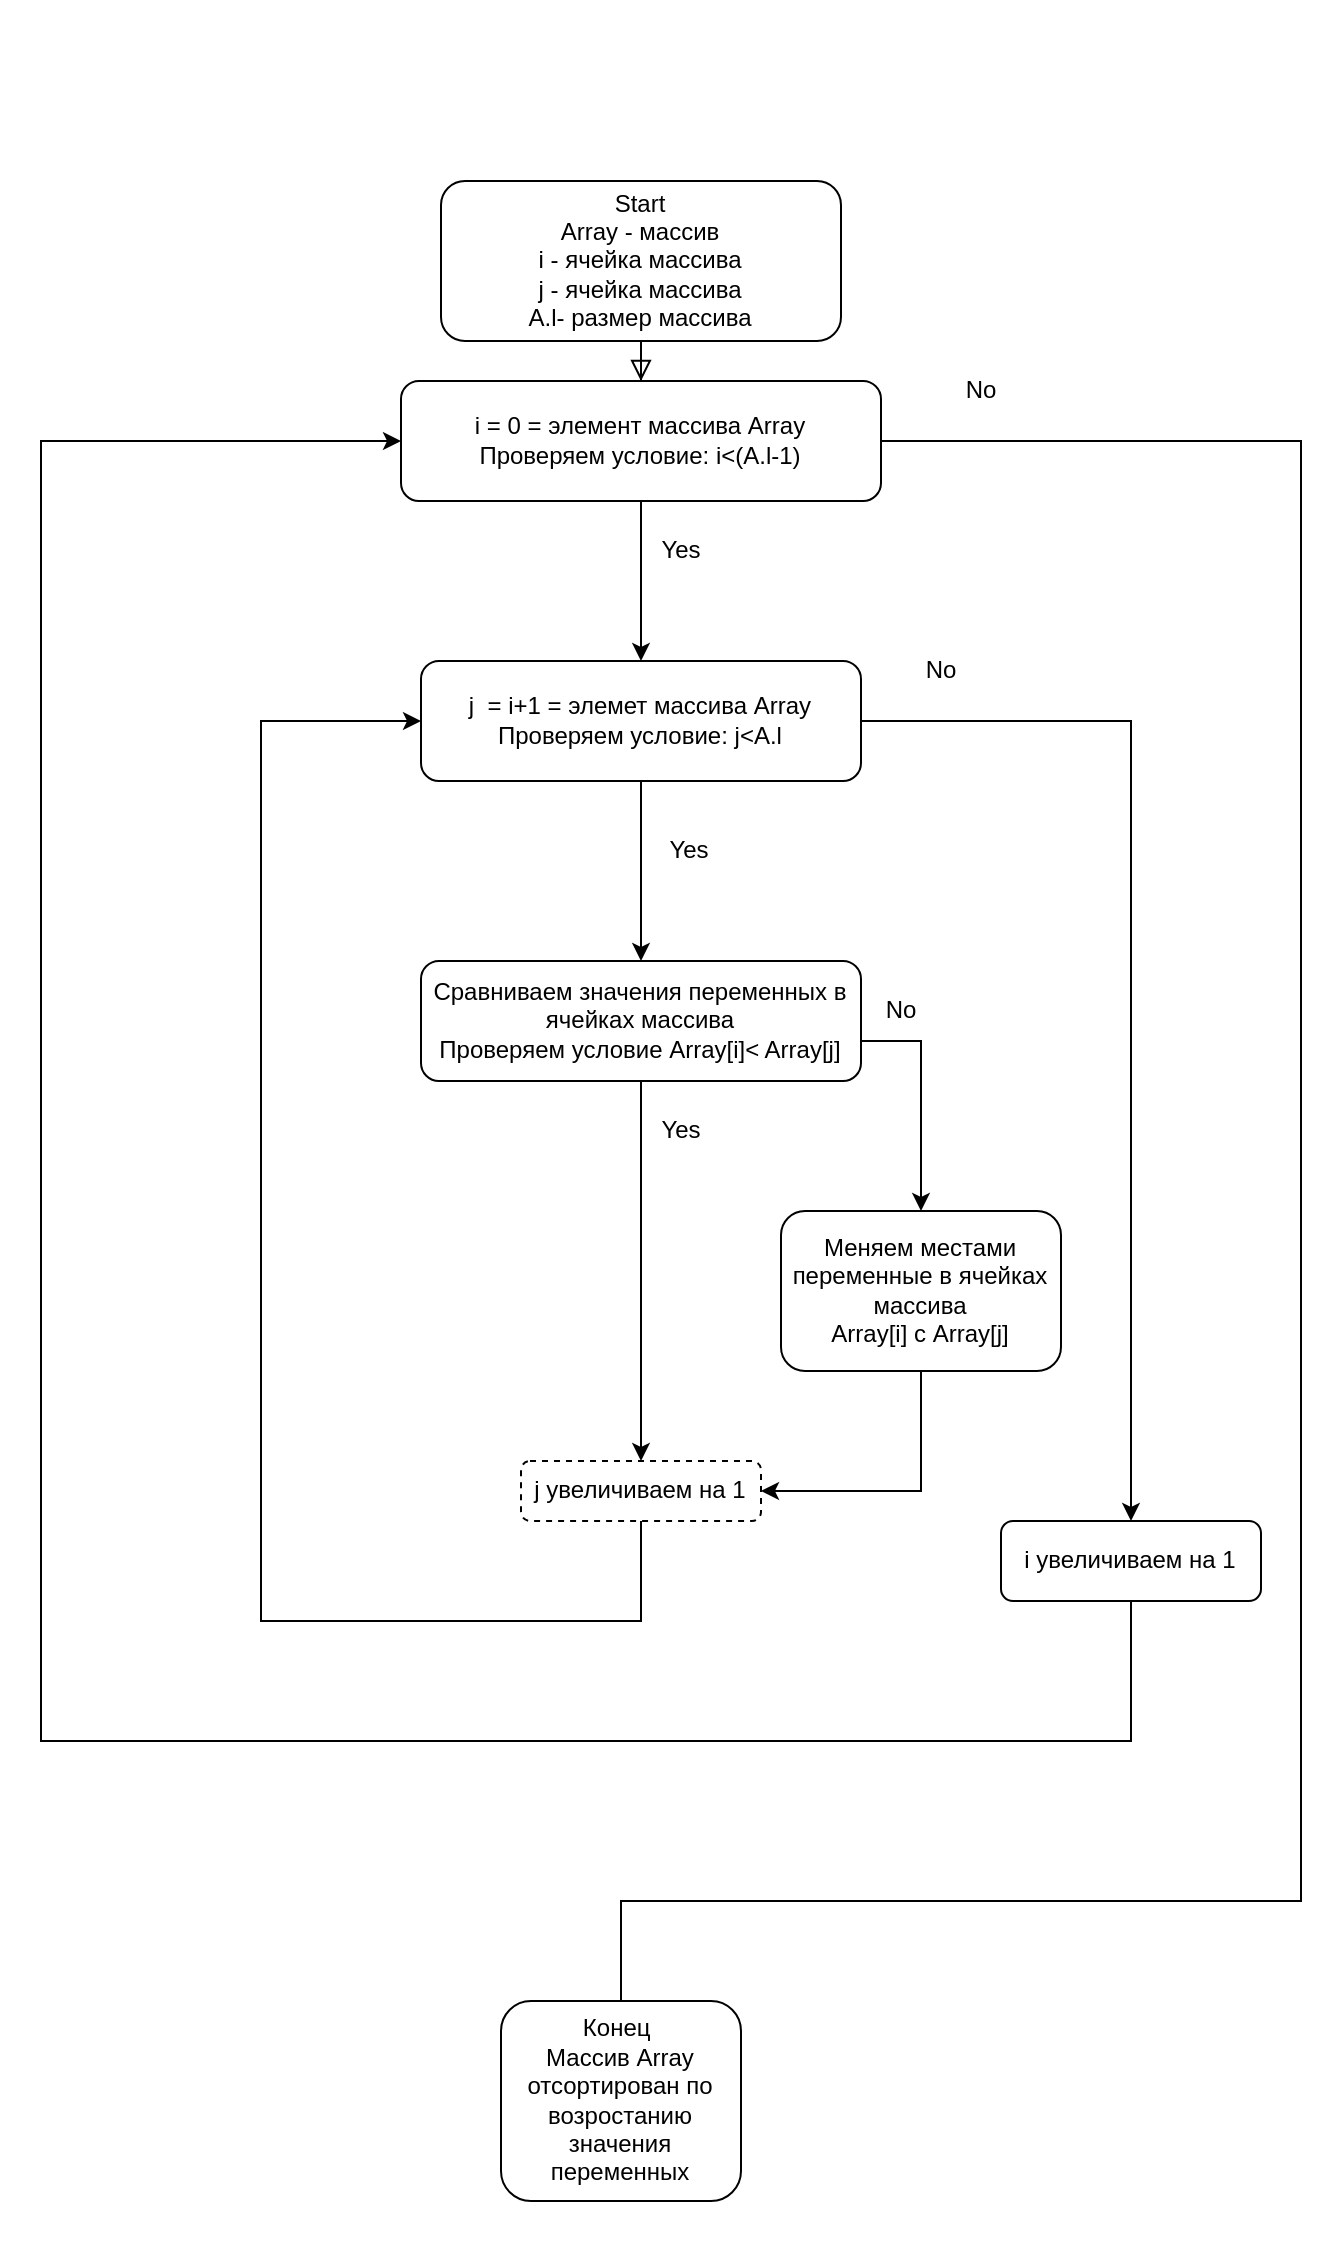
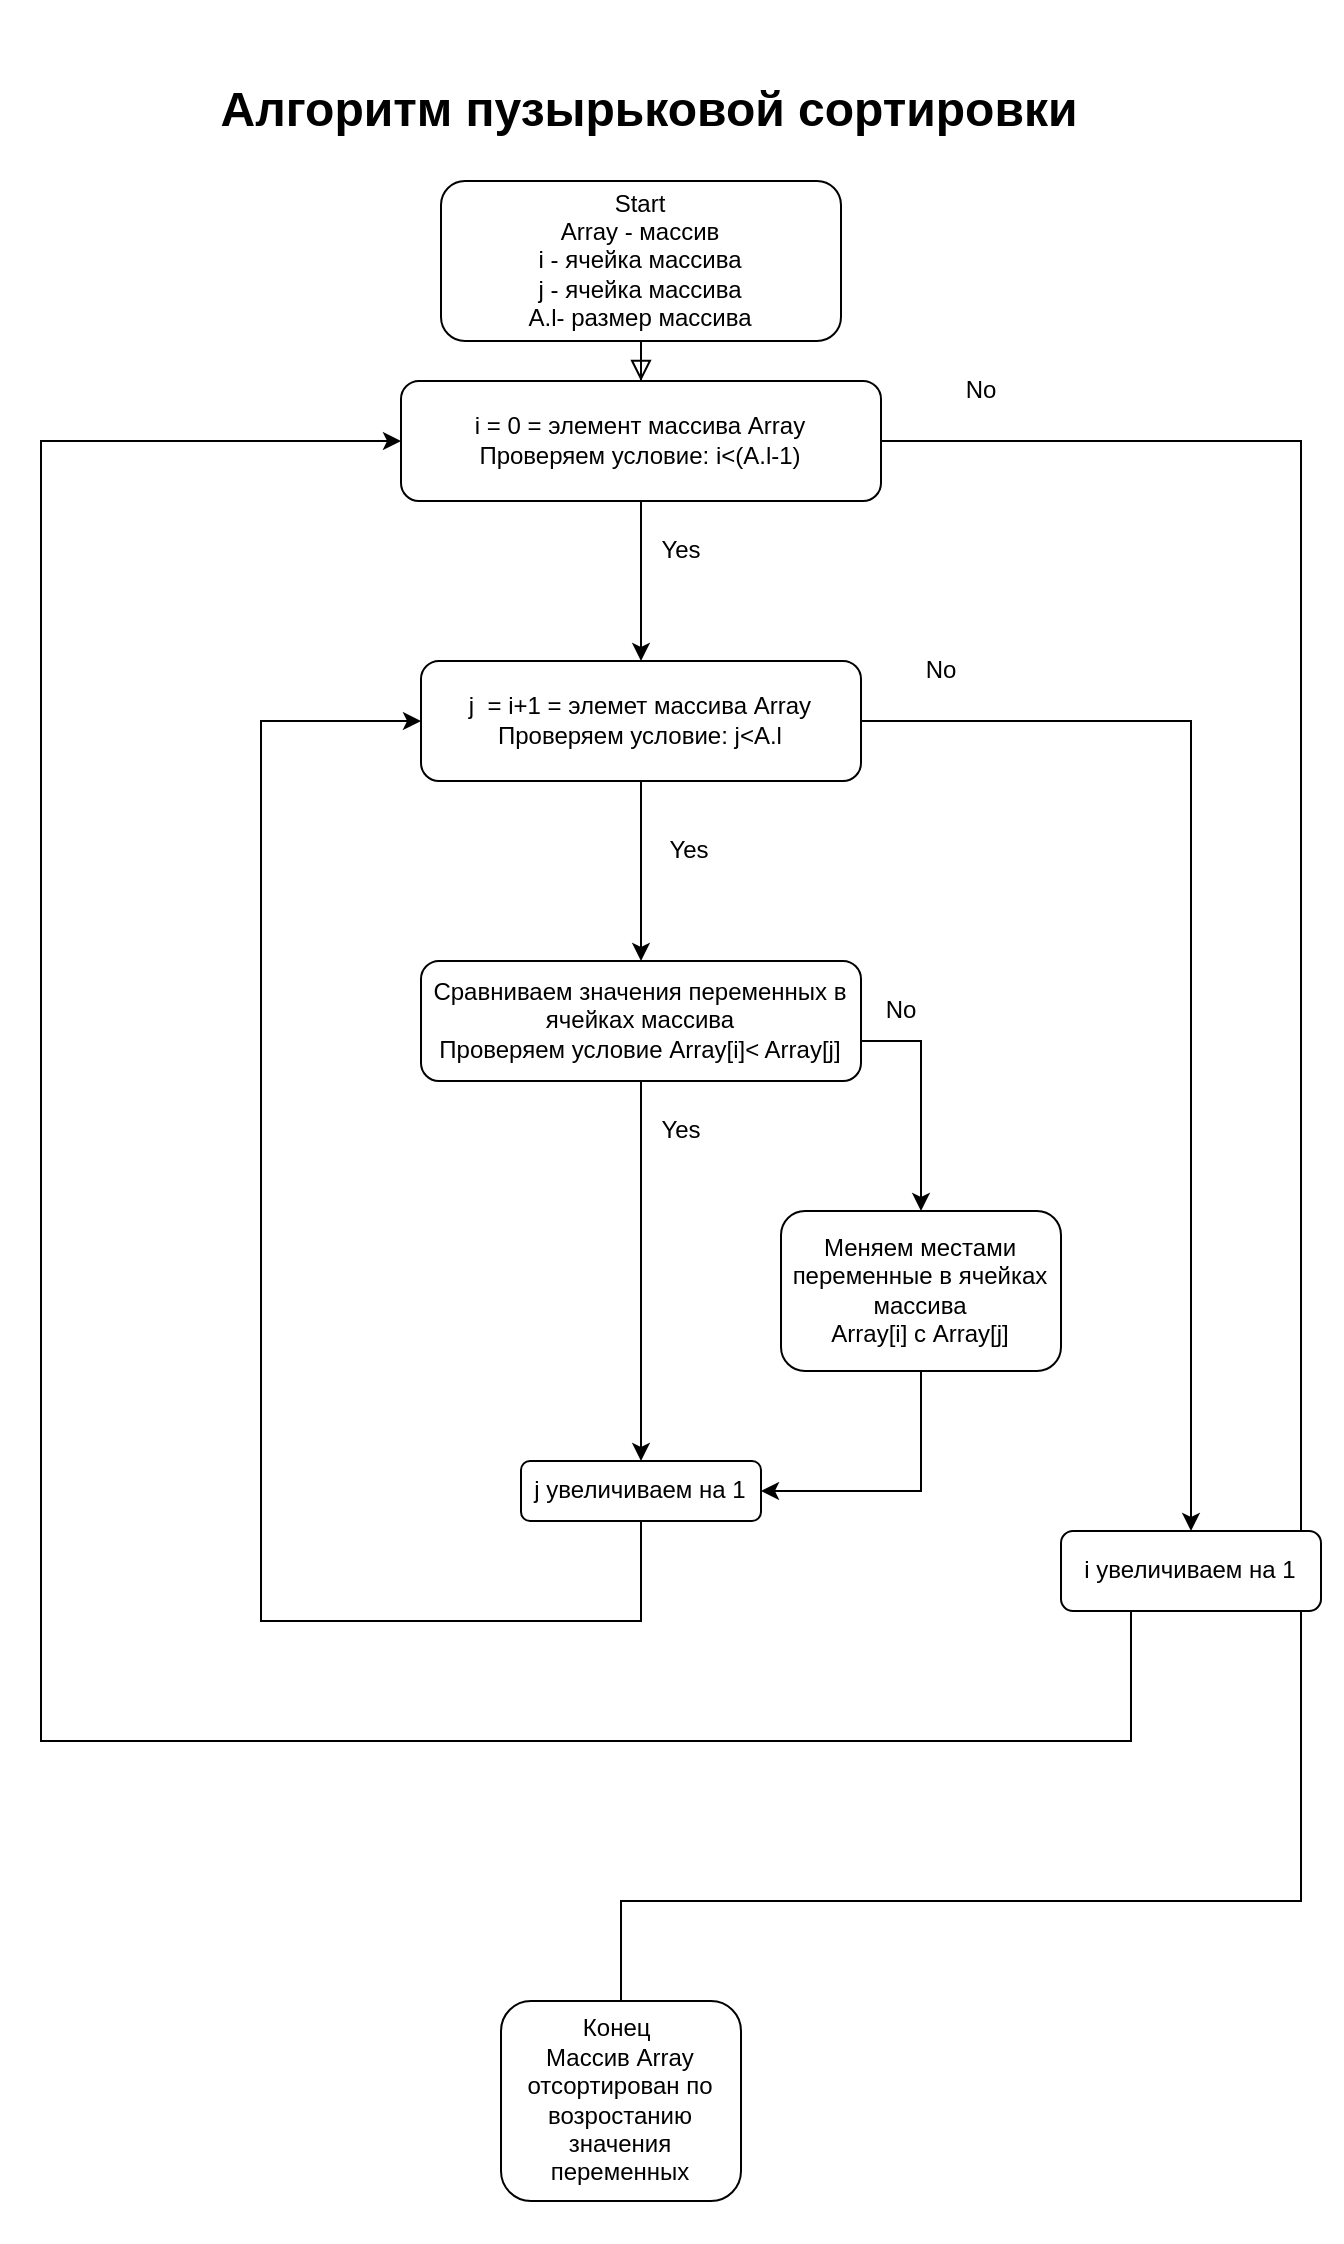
  <mxCell id="0" />
  <mxCell id="1" parent="0" />
  <mxCell id="2" value="" style="rounded=0;html=1;jettySize=auto;orthogonalLoop=1;fontSize=11;endArrow=block;endFill=0;endSize=8;strokeWidth=1;shadow=0;labelBackgroundColor=none;edgeStyle=orthogonalEdgeStyle;" parent="1" source="3" target="6" edge="1"><mxGeometry relative="1" as="geometry"><mxPoint x="130" y="190" as="targetPoint" /><Array as="points" /></mxGeometry></mxCell>
  <mxCell id="3" value="Start&lt;br&gt;Array - массив&lt;br&gt;i - ячейка массива&lt;br&gt;j - ячейка массива&lt;br&gt;A.l- размер массива" style="rounded=1;whiteSpace=wrap;html=1;fontSize=12;glass=0;strokeWidth=1;shadow=0;" parent="1" vertex="1"><mxGeometry x="220" y="90" width="200" height="80" as="geometry" /></mxCell>
  <mxCell id="4" style="edgeStyle=orthogonalEdgeStyle;rounded=0;orthogonalLoop=1;jettySize=auto;html=1;exitX=0.5;exitY=1;exitDx=0;exitDy=0;entryX=0.5;entryY=0;entryDx=0;entryDy=0;" parent="1" source="6" target="10" edge="1"><mxGeometry relative="1" as="geometry" /></mxCell>
  <mxCell id="5" value="" style="edgeStyle=orthogonalEdgeStyle;rounded=0;orthogonalLoop=1;jettySize=auto;html=1;entryX=1;entryY=0.5;entryDx=0;entryDy=0;" parent="1" source="6" target="23" edge="1"><mxGeometry relative="1" as="geometry"><mxPoint x="630" y="710" as="targetPoint" /><Array as="points"><mxPoint x="650" y="220" /><mxPoint x="650" y="950" /><mxPoint x="310" y="950" /><mxPoint x="310" y="1050" /></Array></mxGeometry></mxCell>
  <mxCell id="6" value="i = 0 = элемент массива Array&lt;br&gt;Проверяем условие: i&amp;lt;(A.l-1)" style="rounded=1;whiteSpace=wrap;html=1;" parent="1" vertex="1"><mxGeometry x="200" y="190" width="240" height="60" as="geometry" /></mxCell>
  <mxCell id="7" value="" style="edgeStyle=orthogonalEdgeStyle;rounded=0;orthogonalLoop=1;jettySize=auto;html=1;" parent="1" source="10" target="13" edge="1"><mxGeometry relative="1" as="geometry" /></mxCell>
  <mxCell id="8" value="" style="edgeStyle=orthogonalEdgeStyle;rounded=0;orthogonalLoop=1;jettySize=auto;html=1;entryX=0;entryY=0.5;entryDx=0;entryDy=0;startArrow=none;" parent="1" source="25" target="6" edge="1"><mxGeometry relative="1" as="geometry"><mxPoint x="-60" y="660" as="targetPoint" /><Array as="points"><mxPoint x="565" y="870" /><mxPoint x="20" y="870" /><mxPoint x="20" y="220" /></Array></mxGeometry></mxCell>
  <mxCell id="9" value="" style="edgeStyle=orthogonalEdgeStyle;rounded=0;orthogonalLoop=1;jettySize=auto;html=1;entryX=0.5;entryY=0;entryDx=0;entryDy=0;" edge="1" parent="1" source="10" target="25"><mxGeometry relative="1" as="geometry"><mxPoint x="560" y="640" as="targetPoint" /></mxGeometry></mxCell>
  <mxCell id="10" value="j&amp;nbsp; = i+1 = элемет массива Array&lt;br&gt;Проверяем условие: j&amp;lt;A.l" style="rounded=1;whiteSpace=wrap;html=1;" parent="1" vertex="1"><mxGeometry x="210" y="330" width="220" height="60" as="geometry" /></mxCell>
  <mxCell id="11" value="" style="edgeStyle=orthogonalEdgeStyle;rounded=0;orthogonalLoop=1;jettySize=auto;html=1;" parent="1" source="13" target="15" edge="1"><mxGeometry relative="1" as="geometry"><Array as="points"><mxPoint x="320" y="500" /><mxPoint x="320" y="500" /></Array></mxGeometry></mxCell>
  <mxCell id="12" value="" style="edgeStyle=orthogonalEdgeStyle;rounded=0;orthogonalLoop=1;jettySize=auto;html=1;" parent="1" source="13" target="17" edge="1"><mxGeometry relative="1" as="geometry"><Array as="points"><mxPoint x="460" y="520" /></Array></mxGeometry></mxCell>
  <mxCell id="13" value="Сравниваем значения переменных в ячейках массива&lt;br&gt;Проверяем условие Array[i]&amp;lt; Array[j]" style="rounded=1;whiteSpace=wrap;html=1;" parent="1" vertex="1"><mxGeometry x="210" y="480" width="220" height="60" as="geometry" /></mxCell>
  <mxCell id="14" value="" style="edgeStyle=orthogonalEdgeStyle;rounded=0;orthogonalLoop=1;jettySize=auto;html=1;entryX=0;entryY=0.5;entryDx=0;entryDy=0;" parent="1" source="15" target="10" edge="1"><mxGeometry relative="1" as="geometry"><mxPoint x="-10" y="340" as="targetPoint" /><Array as="points"><mxPoint x="320" y="810" /><mxPoint x="130" y="810" /><mxPoint x="130" y="360" /></Array></mxGeometry></mxCell>
- <mxCell id="15" value="j увеличиваем на 1" style="rounded=1;whiteSpace=wrap;html=1;dashed=1;" parent="1" vertex="1"><mxGeometry x="260" y="730" width="120" height="30" as="geometry" /></mxCell>
+ <mxCell id="15" value="j увеличиваем на 1" style="rounded=1;whiteSpace=wrap;html=1;" parent="1" vertex="1"><mxGeometry x="260" y="730" width="120" height="30" as="geometry" /></mxCell>
  <mxCell id="16" value="" style="edgeStyle=orthogonalEdgeStyle;rounded=0;orthogonalLoop=1;jettySize=auto;html=1;" parent="1" source="17" target="15" edge="1"><mxGeometry relative="1" as="geometry"><Array as="points"><mxPoint x="460" y="745" /></Array></mxGeometry></mxCell>
  <mxCell id="17" value="Меняем местами переменные в ячейках массива&lt;br&gt;Array[i] с Array[j]" style="whiteSpace=wrap;html=1;rounded=1;" parent="1" vertex="1"><mxGeometry x="390" y="605" width="140" height="80" as="geometry" /></mxCell>
  <mxCell id="18" value="Yes" style="text;html=1;align=center;verticalAlign=middle;resizable=0;points=[];autosize=1;strokeColor=none;fillColor=none;" parent="1" vertex="1"><mxGeometry x="320" y="550" width="40" height="30" as="geometry" /></mxCell>
  <mxCell id="19" value="No" style="text;html=1;align=center;verticalAlign=middle;resizable=0;points=[];autosize=1;strokeColor=none;fillColor=none;" parent="1" vertex="1"><mxGeometry x="430" y="490" width="40" height="30" as="geometry" /></mxCell>
  <mxCell id="20" value="Yes" style="text;html=1;align=center;verticalAlign=middle;resizable=0;points=[];autosize=1;strokeColor=none;fillColor=none;" parent="1" vertex="1"><mxGeometry x="320" y="260" width="40" height="30" as="geometry" /></mxCell>
  <mxCell id="21" value="No" style="text;html=1;align=center;verticalAlign=middle;resizable=0;points=[];autosize=1;strokeColor=none;fillColor=none;" parent="1" vertex="1"><mxGeometry x="470" y="180" width="40" height="30" as="geometry" /></mxCell>
  <mxCell id="22" value="No" style="text;html=1;align=center;verticalAlign=middle;resizable=0;points=[];autosize=1;strokeColor=none;fillColor=none;" parent="1" vertex="1"><mxGeometry x="450" y="320" width="40" height="30" as="geometry" /></mxCell>
  <mxCell id="23" value="Конец&amp;nbsp;&lt;br&gt;Массив Array отсортирован по возростанию значения переменных" style="whiteSpace=wrap;html=1;rounded=1;" parent="1" vertex="1"><mxGeometry x="250" y="1000" width="120" height="100" as="geometry" /></mxCell>
  <mxCell id="24" value="Yes" style="text;html=1;align=center;verticalAlign=middle;resizable=0;points=[];autosize=1;strokeColor=none;fillColor=none;" parent="1" vertex="1"><mxGeometry x="324" y="410" width="40" height="30" as="geometry" /></mxCell>
- <mxCell id="25" value="i увеличиваем на 1" style="rounded=1;whiteSpace=wrap;html=1;" vertex="1" parent="1"><mxGeometry x="500" y="760" width="130" height="40" as="geometry" /></mxCell>
+ <mxCell id="25" value="i увеличиваем на 1" style="rounded=1;whiteSpace=wrap;html=1;" vertex="1" parent="1"><mxGeometry x="530" y="765" width="130" height="40" as="geometry" /></mxCell>
+ <mxCell id="26" value="&lt;h1&gt;Алгоритм пузырьковой сортировки&lt;/h1&gt;" style="text;html=1;align=center;verticalAlign=middle;resizable=0;points=[];autosize=1;strokeColor=none;fillColor=none;" vertex="1" parent="1"><mxGeometry x="99" width="450" height="70" as="geometry" y="20" /></mxCell>
